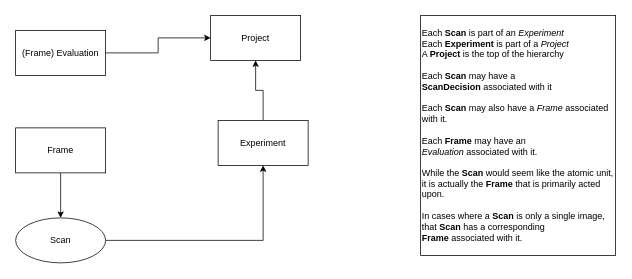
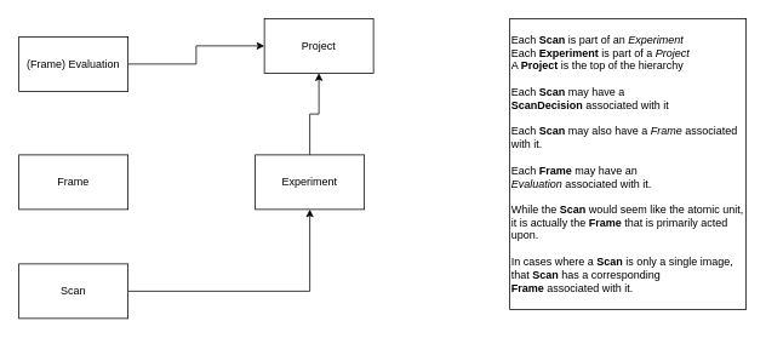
  <mxCell id="0" />
  <mxCell id="1" parent="0" />
- <mxCell id="2" value="Project" style="rounded=0;whiteSpace=wrap;html=1;" parent="1" vertex="1"><mxGeometry x="280" y="20" width="120" height="60" as="geometry" /></mxCell>
- <mxCell id="3" style="edgeStyle=orthogonalEdgeStyle;rounded=0;orthogonalLoop=1;jettySize=auto;html=1;exitX=0.5;exitY=1;exitDx=0;exitDy=0;entryX=0.5;entryY=0;entryDx=0;entryDy=0;" parent="1" source="4" target="6" edge="1"><mxGeometry relative="1" as="geometry" /></mxCell>
+ <mxCell id="2" value="Project" style="rounded=0;whiteSpace=wrap;html=1;" parent="1" vertex="1"><mxGeometry x="290" y="20" width="120" height="60" as="geometry" /></mxCell>
  <mxCell id="4" value="Frame" style="rounded=0;whiteSpace=wrap;html=1;" parent="1" vertex="1"><mxGeometry x="20" y="170" width="120" height="60" as="geometry" /></mxCell>
  <mxCell id="5" style="edgeStyle=orthogonalEdgeStyle;rounded=0;orthogonalLoop=1;jettySize=auto;html=1;exitX=1;exitY=0.5;exitDx=0;exitDy=0;entryX=0.5;entryY=1;entryDx=0;entryDy=0;" parent="1" source="6" target="8" edge="1"><mxGeometry relative="1" as="geometry" /></mxCell>
- <mxCell id="6" value="Scan" style="ellipse;whiteSpace=wrap;html=1;" parent="1" vertex="1"><mxGeometry x="20" y="290" width="120" height="60" as="geometry" /></mxCell>
+ <mxCell id="6" value="Scan" style="rounded=0;whiteSpace=wrap;html=1;" parent="1" vertex="1"><mxGeometry x="20" y="290" width="120" height="60" as="geometry" /></mxCell>
  <mxCell id="7" style="edgeStyle=orthogonalEdgeStyle;rounded=0;orthogonalLoop=1;jettySize=auto;html=1;exitX=0.5;exitY=0;exitDx=0;exitDy=0;entryX=0.5;entryY=1;entryDx=0;entryDy=0;" parent="1" source="8" target="2" edge="1"><mxGeometry relative="1" as="geometry" /></mxCell>
- <mxCell id="8" value="Experiment" style="rounded=0;whiteSpace=wrap;html=1;" parent="1" vertex="1"><mxGeometry x="290" y="160" width="120" height="60" as="geometry" /></mxCell>
+ <mxCell id="8" value="Experiment" style="rounded=0;whiteSpace=wrap;html=1;" parent="1" vertex="1"><mxGeometry x="280" y="170" width="120" height="60" as="geometry" /></mxCell>
  <mxCell id="9" style="edgeStyle=orthogonalEdgeStyle;rounded=0;orthogonalLoop=1;jettySize=auto;html=1;" parent="1" source="10" target="2" edge="1"><mxGeometry relative="1" as="geometry" /></mxCell>
  <mxCell id="10" value="(Frame) Evaluation" style="rounded=0;whiteSpace=wrap;html=1;" parent="1" vertex="1"><mxGeometry x="20" y="40" width="120" height="60" as="geometry" /></mxCell>
  <mxCell id="11" value="Each &lt;b&gt;Scan&lt;/b&gt; is part of an &lt;i&gt;Experiment&lt;/i&gt;&lt;br&gt;Each &lt;b&gt;Experiment&lt;/b&gt; is part of a &lt;i&gt;Project&lt;/i&gt;&lt;br&gt;A &lt;b&gt;Project&lt;/b&gt;&amp;nbsp;is the top of the hierarchy&lt;br&gt;&lt;br&gt;Each &lt;b&gt;Scan&lt;/b&gt;&amp;nbsp;may have a &lt;b&gt;ScanDecision&lt;/b&gt;&amp;nbsp;associated with it&lt;br&gt;&lt;br&gt;Each &lt;b&gt;Scan&lt;/b&gt;&amp;nbsp;may also have a &lt;i&gt;Frame&lt;/i&gt;&amp;nbsp;associated with it.&lt;br&gt;&lt;br&gt;Each &lt;b&gt;Frame&lt;/b&gt;&amp;nbsp;may have an &lt;i&gt;Evaluation&lt;/i&gt;&amp;nbsp;associated with it.&lt;br&gt;&lt;br&gt;While the &lt;b&gt;Scan&lt;/b&gt;&amp;nbsp;would seem like the atomic unit, it is actually the &lt;b&gt;Frame&lt;/b&gt;&amp;nbsp;that is primarily acted upon.&lt;br&gt;&lt;br&gt;In cases where a &lt;b&gt;Scan&lt;/b&gt;&amp;nbsp;is only a single image, that &lt;b&gt;Scan&lt;/b&gt;&amp;nbsp;has a corresponding &lt;b&gt;Frame&lt;/b&gt;&amp;nbsp;associated with it." style="rounded=0;whiteSpace=wrap;html=1;align=left;" parent="1" vertex="1"><mxGeometry x="560" y="20" width="260" height="320" as="geometry" /></mxCell>
